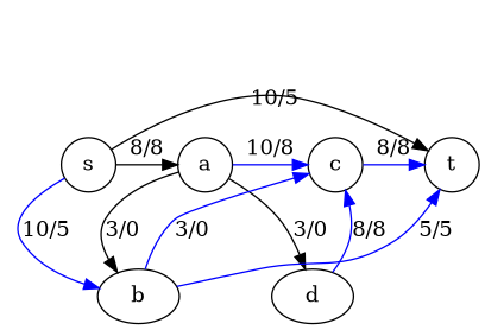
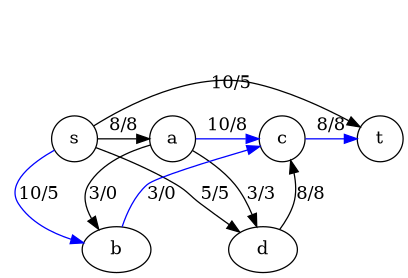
  digraph {
    ordering=out
    node [shape=circle]
    s
    a
    c
    t
    b [shape=""]
    d [shape=""]
    x [style=invis shape=""]
    subgraph sub_1 {
      rank=same
      s
      a
      c
      t
    }
    s -> a [label="8/8"]
    s -> t [label="10/5"]
    s -> b [color=blue label="10/5"]
+   s -> d [label="5/5"]
    a -> c [color=blue label="10/8"]
    a -> b [label="3/0"]
-   a -> d [label="3/0"]
+   a -> d [label="3/3"]
    c -> t [color=blue label="8/8"]
    b -> c [color=blue label="3/0"]
-   b -> t [color=blue label="5/5"]
-   d -> c [label="8/8" color=blue]
+   d -> c [label="8/8"]
    x -> s [style=invis]
    x -> a [style=invis]
    x -> c [style=invis]
    x -> t [style=invis]
  }
